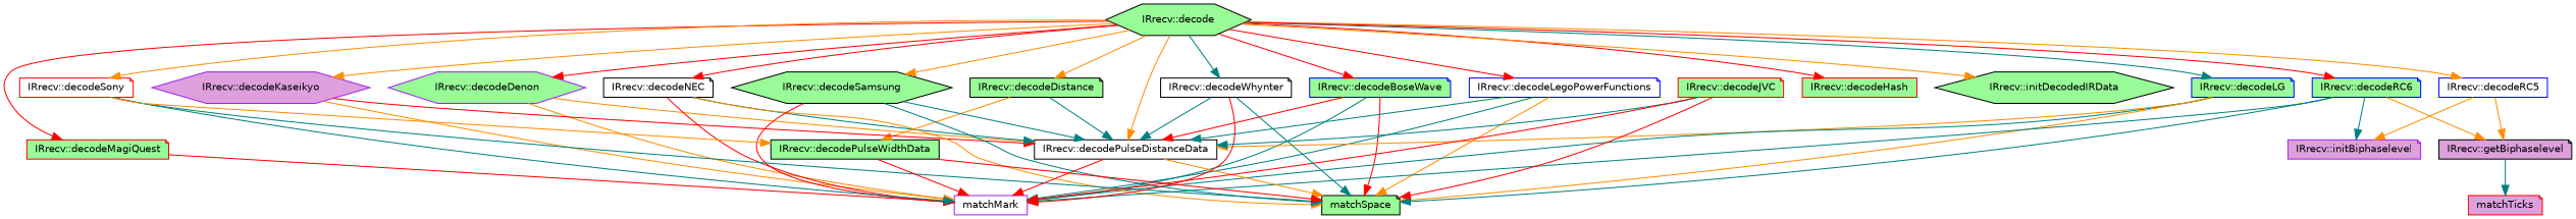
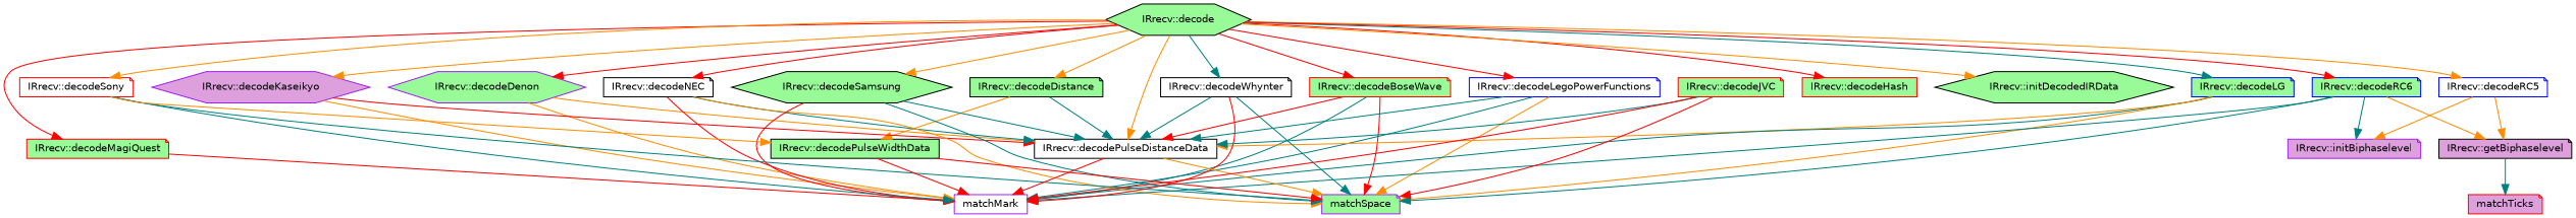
  digraph {
    rankdir=TB
    node [color=black fillcolor=palegreen fontname=Helvetica fontsize=10 shape=note style=filled]
    edge [color=darkorange fontname=Helvetica fontsize=10 labelfontname=Helvetica labelfontsize=10 style=solid]
    n1 [fontcolor=black height=0.2 label="IRrecv::decode" shape=hexagon width=0.4]
-   n2 [color=blue height=0.2 label="IRrecv::decodeBoseWave" width=0.4]
+   n2 [color=red height=0.2 label="IRrecv::decodeBoseWave" width=0.4]
    n3 [color=purple height=0.2 label="IRrecv::decodeDenon" shape=hexagon width=0.4]
    n4 [height=0.2 label="IRrecv::decodeDistance" width=0.4]
    n5 [color=red height=0.2 label="IRrecv::decodeHash" shape=box width=0.4]
    n6 [color=purple fillcolor=plum height=0.2 label="IRrecv::decodeKaseikyo" shape=hexagon width=0.4]
    n7 [color=blue fillcolor=white height=0.2 label="IRrecv::decodeLegoPowerFunctions" width=0.4]
    n8 [color=blue height=0.2 label="IRrecv::decodeLG" width=0.4]
    n9 [color=red height=0.2 label="IRrecv::decodeMagiQuest" width=0.4]
    n10 [fillcolor=white height=0.2 label="IRrecv::decodeNEC" width=0.4]
-   n11 [color=blue fillcolor=white height=0.2 label="IRrecv::decodeRC5" shape=box width=0.4]
+   n11 [color=blue fillcolor=white height=0.2 label="IRrecv::decodeRC5" width=0.4]
    n12 [color=blue height=0.2 label="IRrecv::decodeRC6" width=0.4]
    n13 [height=0.2 label="IRrecv::decodeSamsung" shape=hexagon width=0.4]
    n14 [color=red fillcolor=white height=0.2 label="IRrecv::decodeSony" width=0.4]
    n15 [fillcolor=white height=0.2 label="IRrecv::decodeWhynter" width=0.4]
    n16 [height=0.2 label="IRrecv::initDecodedIRData" shape=hexagon width=0.4]
    n17 [fillcolor=white height=0.2 label="IRrecv::decodePulseDistanceData" shape=box width=0.4]
    n18 [color=purple fillcolor=white height=0.2 label=matchMark shape=box width=0.4]
-   n19 [height=0.2 label=matchSpace width=0.4]
+   n19 [color=purple height=0.2 label=matchSpace width=0.4]
    n20 [height=0.2 label="IRrecv::decodePulseWidthData" shape=box width=0.4]
    n21 [color=red height=0.2 label="IRrecv::decodeJVC" width=0.4]
    n22 [fillcolor=plum height=0.2 label="IRrecv::getBiphaselevel" width=0.4]
    n23 [color=purple fillcolor=plum height=0.2 label="IRrecv::initBiphaselevel" width=0.4]
    n24 [color=red fillcolor=plum height=0.2 label=matchTicks width=0.4]
    n1 -> n2 [color=red]
    n1 -> n3 [color=red]
    n1 -> n4
    n1 -> n5 [color=red]
    n1 -> n6
    n1 -> n7 [color=red]
    n1 -> n8 [color=teal]
    n1 -> n9 [color=red]
    n1 -> n10 [color=red]
    n1 -> n11
    n1 -> n12 [color=red]
    n1 -> n13
    n1 -> n14
    n1 -> n15 [color=teal]
    n1 -> n16
    n1 -> n17
    n2 -> n17 [color=red]
    n2 -> n18 [color=teal]
    n2 -> n19 [color=red]
    n3 -> n17
    n3 -> n18
    n4 -> n17 [color=teal]
    n4 -> n20
    n6 -> n17 [color=red]
    n6 -> n18
    n7 -> n17 [color=teal]
    n7 -> n18 [color=teal]
    n7 -> n19
    n8 -> n17
    n8 -> n18 [color=teal]
    n8 -> n19
    n9 -> n18 [color=red]
    n10 -> n17 [color=teal]
    n10 -> n18 [color=red]
    n10 -> n19
    n11 -> n22
    n11 -> n23
    n12 -> n18 [color=teal]
    n12 -> n19 [color=teal]
    n12 -> n22
    n12 -> n23 [color=teal]
    n13 -> n17 [color=teal]
    n13 -> n18 [color=red]
    n13 -> n19 [color=teal]
    n14 -> n18 [color=teal]
    n14 -> n19 [color=teal]
    n14 -> n20
    n15 -> n17 [color=teal]
    n15 -> n18 [color=red]
    n15 -> n19 [color=teal]
    n17 -> n18 [color=red]
    n17 -> n19
    n20 -> n18 [color=red]
    n20 -> n19 [color=red]
    n21 -> n17 [color=teal]
    n21 -> n18 [color=red]
    n21 -> n19 [color=red]
    n22 -> n24 [color=teal]
  }
